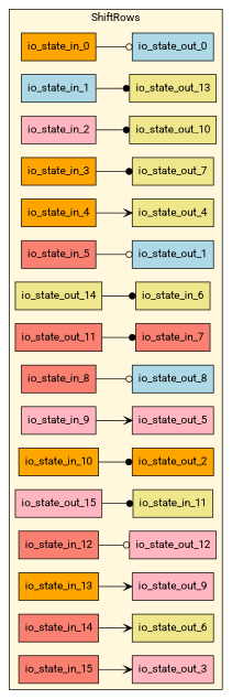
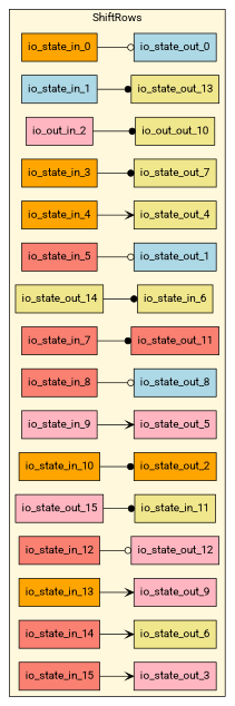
  digraph {
    fontname=Roboto
    rankdir=LR
    node [fillcolor=khaki fontname=Roboto rank=0 shape=rectangle style=filled]
    edge [arrowhead=dot fontname=Roboto]
    n1 [fillcolor=orange label=io_state_in_0]
    n2 [fillcolor=lightblue label=io_state_out_0 rank=1000]
    n3 [fillcolor=lightblue label=io_state_in_1]
    n4 [label=io_state_out_13 rank=1000]
-   n5 [fillcolor=lightpink label=io_state_in_2]
-   n6 [label=io_state_out_10 rank=1000]
+   n5 [fillcolor=lightpink label=io_out_in_2]
+   n6 [label=io_out_out_10 rank=1000]
    n7 [fillcolor=orange label=io_state_in_3]
    n8 [label=io_state_out_7 rank=1000]
    n9 [fillcolor=orange label=io_state_in_4]
    n10 [label=io_state_out_4 rank=1000]
    n11 [fillcolor=salmon label=io_state_in_5]
    n12 [fillcolor=lightblue label=io_state_out_1 rank=1000]
    n13 [label=io_state_in_6]
    n14 [label=io_state_out_14 rank=1000]
    n15 [fillcolor=salmon label=io_state_in_7]
    n16 [fillcolor=salmon label=io_state_out_11 rank=1000]
    n17 [fillcolor=salmon label=io_state_in_8]
    n18 [fillcolor=lightblue label=io_state_out_8 rank=1000]
    n19 [fillcolor=lightpink label=io_state_in_9]
    n20 [fillcolor=lightpink label=io_state_out_5 rank=1000]
    n21 [fillcolor=orange label=io_state_in_10]
    n22 [fillcolor=orange label=io_state_out_2 rank=1000]
    n23 [label=io_state_in_11]
    n24 [fillcolor=lightpink label=io_state_out_15 rank=1000]
    n25 [fillcolor=salmon label=io_state_in_12]
    n26 [fillcolor=lightpink label=io_state_out_12 rank=1000]
    n27 [fillcolor=orange label=io_state_in_13]
    n28 [fillcolor=lightpink label=io_state_out_9 rank=1000]
    n29 [fillcolor=salmon label=io_state_in_14]
    n30 [label=io_state_out_6 rank=1000]
    n31 [fillcolor=salmon label=io_state_in_15]
    n32 [fillcolor=lightpink label=io_state_out_3 rank=1000]
    subgraph cluster_1 {
      bgcolor="#FFF8DC"
      label=ShiftRows
      n1
      n2
      n3
      n4
      n5
      n6
      n7
      n8
      n9
      n10
      n11
      n12
      n13
      n14
      n15
      n16
      n17
      n18
      n19
      n20
      n21
      n22
      n23
      n24
      n25
      n26
      n27
      n28
      n29
      n30
      n31
      n32
    }
    n1 -> n2 [arrowhead=odot]
    n3 -> n4
    n5 -> n6
    n7 -> n8
    n9 -> n10 [arrowhead=vee]
    n11 -> n12 [arrowhead=odot]
    n14 -> n13
-   n16 -> n15
+   n15 -> n16
    n17 -> n18 [arrowhead=odot]
    n19 -> n20 [arrowhead=vee]
    n21 -> n22
    n24 -> n23
    n25 -> n26 [arrowhead=odot]
    n27 -> n28 [arrowhead=vee]
    n29 -> n30 [arrowhead=vee]
    n31 -> n32 [arrowhead=vee]
  }
